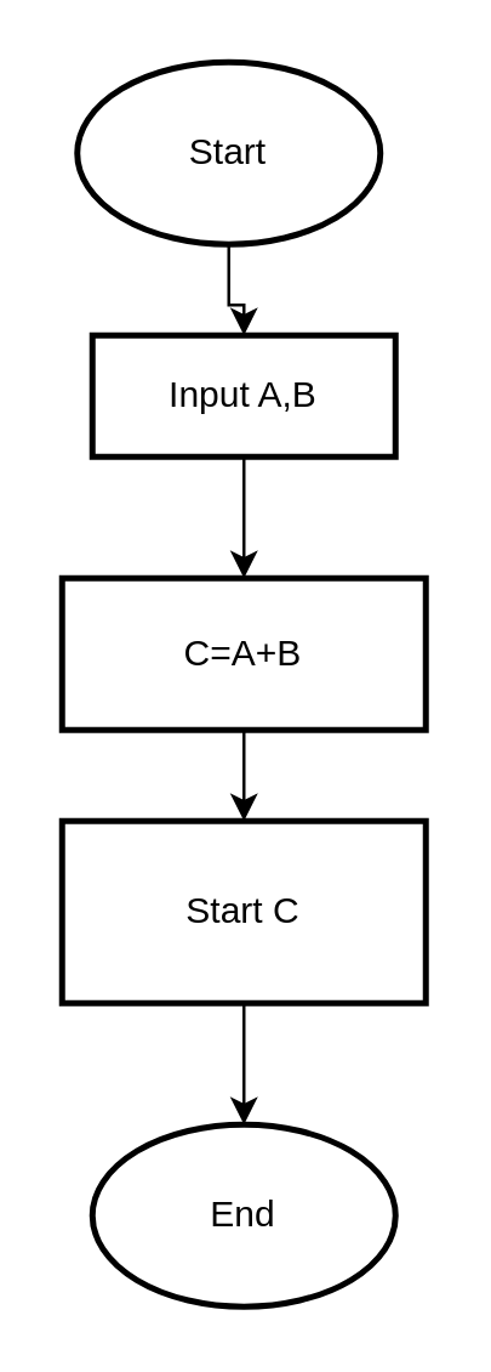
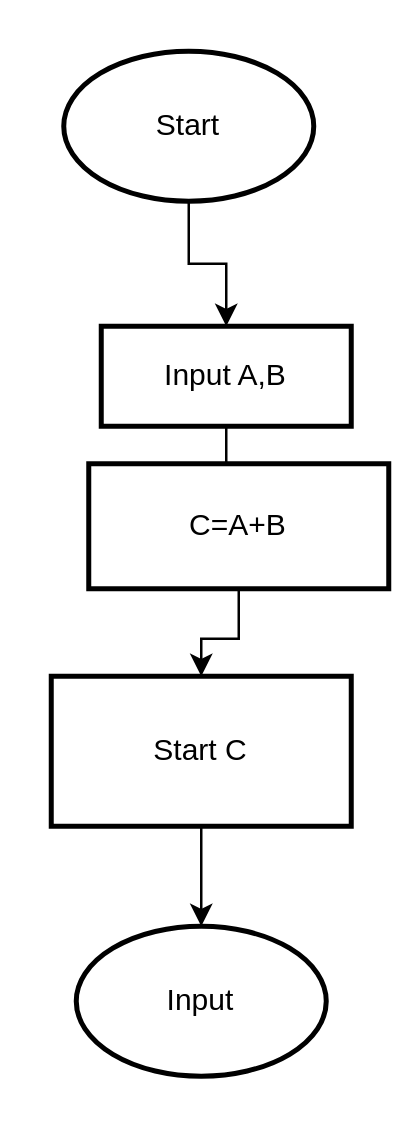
  <mxCell id="0" />
  <mxCell id="1" parent="0" />
  <mxCell id="2" value="" style="edgeStyle=orthogonalEdgeStyle;rounded=0;orthogonalLoop=1;jettySize=auto;html=1;" edge="1" parent="1" source="3" target="6"><mxGeometry relative="1" as="geometry" /></mxCell>
  <mxCell id="3" value="Start" style="strokeWidth=2;html=1;shape=mxgraph.flowchart.start_1;whiteSpace=wrap;" vertex="1" parent="1"><mxGeometry x="25" y="20" width="100" height="60" as="geometry" /></mxCell>
- <mxCell id="4" value="End" style="strokeWidth=2;html=1;shape=mxgraph.flowchart.start_1;whiteSpace=wrap;" vertex="1" parent="1"><mxGeometry x="30" y="370" width="100" height="60" as="geometry" /></mxCell>
+ <mxCell id="4" value="Input" style="strokeWidth=2;html=1;shape=mxgraph.flowchart.start_1;whiteSpace=wrap;" vertex="1" parent="1"><mxGeometry x="30" y="370" width="100" height="60" as="geometry" /></mxCell>
  <mxCell id="5" value="" style="edgeStyle=orthogonalEdgeStyle;rounded=0;orthogonalLoop=1;jettySize=auto;html=1;" edge="1" parent="1" source="6" target="8"><mxGeometry relative="1" as="geometry" /></mxCell>
- <mxCell id="6" value="Input A,B" style="whiteSpace=wrap;html=1;strokeWidth=2;" vertex="1" parent="1"><mxGeometry x="30" y="110" width="100" height="40" as="geometry" /></mxCell>
+ <mxCell id="6" value="Input A,B" style="whiteSpace=wrap;html=1;strokeWidth=2;" vertex="1" parent="1"><mxGeometry x="40" y="130" width="100" height="40" as="geometry" /></mxCell>
  <mxCell id="7" value="" style="edgeStyle=orthogonalEdgeStyle;rounded=0;orthogonalLoop=1;jettySize=auto;html=1;" edge="1" parent="1" source="8" target="10"><mxGeometry relative="1" as="geometry" /></mxCell>
- <mxCell id="8" value="C=A+B" style="whiteSpace=wrap;html=1;strokeWidth=2;" vertex="1" parent="1"><mxGeometry x="20" y="190" width="120" height="50" as="geometry" /></mxCell>
+ <mxCell id="8" value="C=A+B" style="whiteSpace=wrap;html=1;strokeWidth=2;" vertex="1" parent="1"><mxGeometry x="35" y="185" width="120" height="50" as="geometry" /></mxCell>
  <mxCell id="9" value="" style="edgeStyle=orthogonalEdgeStyle;rounded=0;orthogonalLoop=1;jettySize=auto;html=1;" edge="1" parent="1" source="10" target="4"><mxGeometry relative="1" as="geometry" /></mxCell>
  <mxCell id="10" value="Start C" style="whiteSpace=wrap;html=1;strokeWidth=2;" vertex="1" parent="1"><mxGeometry x="20" y="270" width="120" height="60" as="geometry" /></mxCell>
